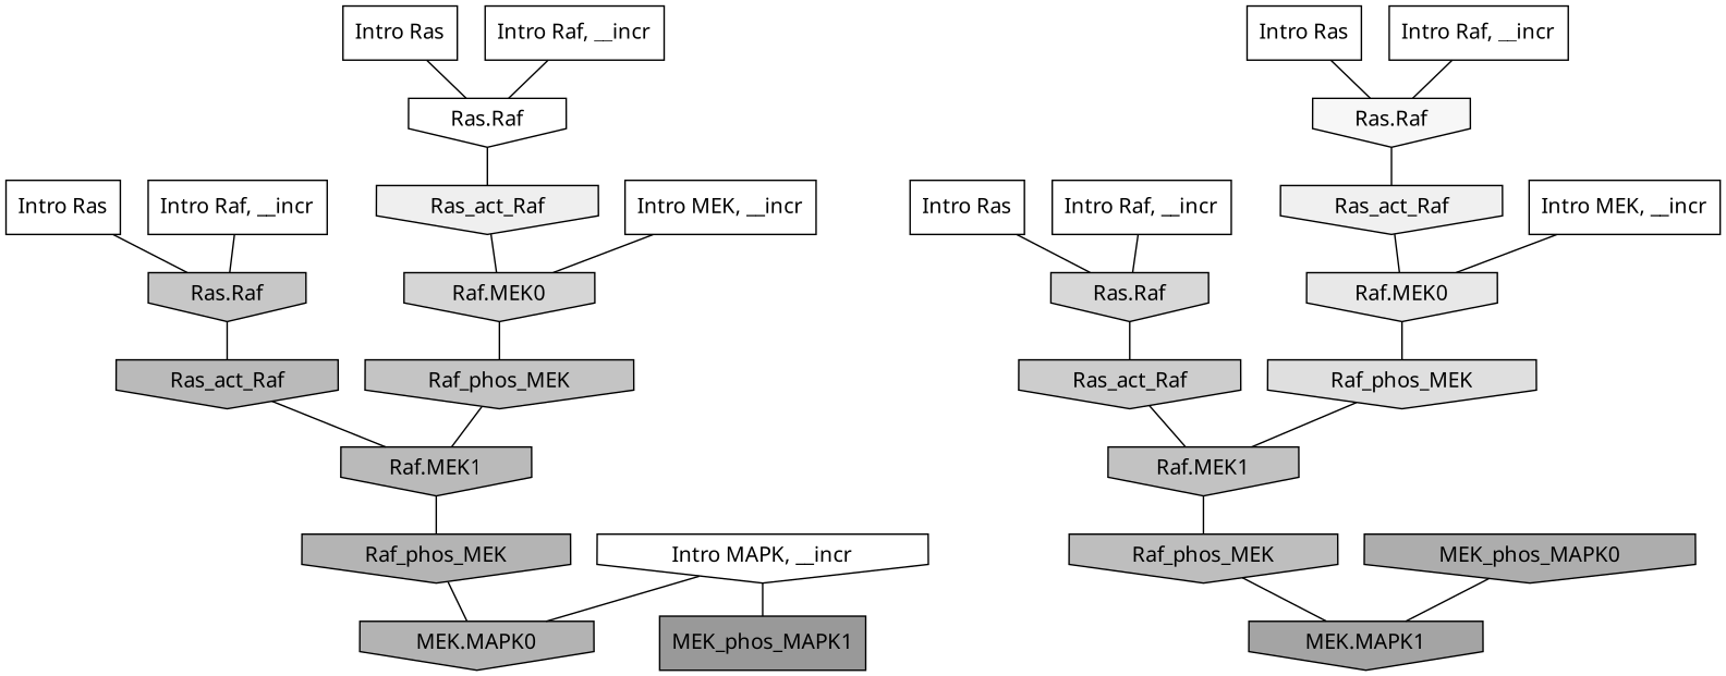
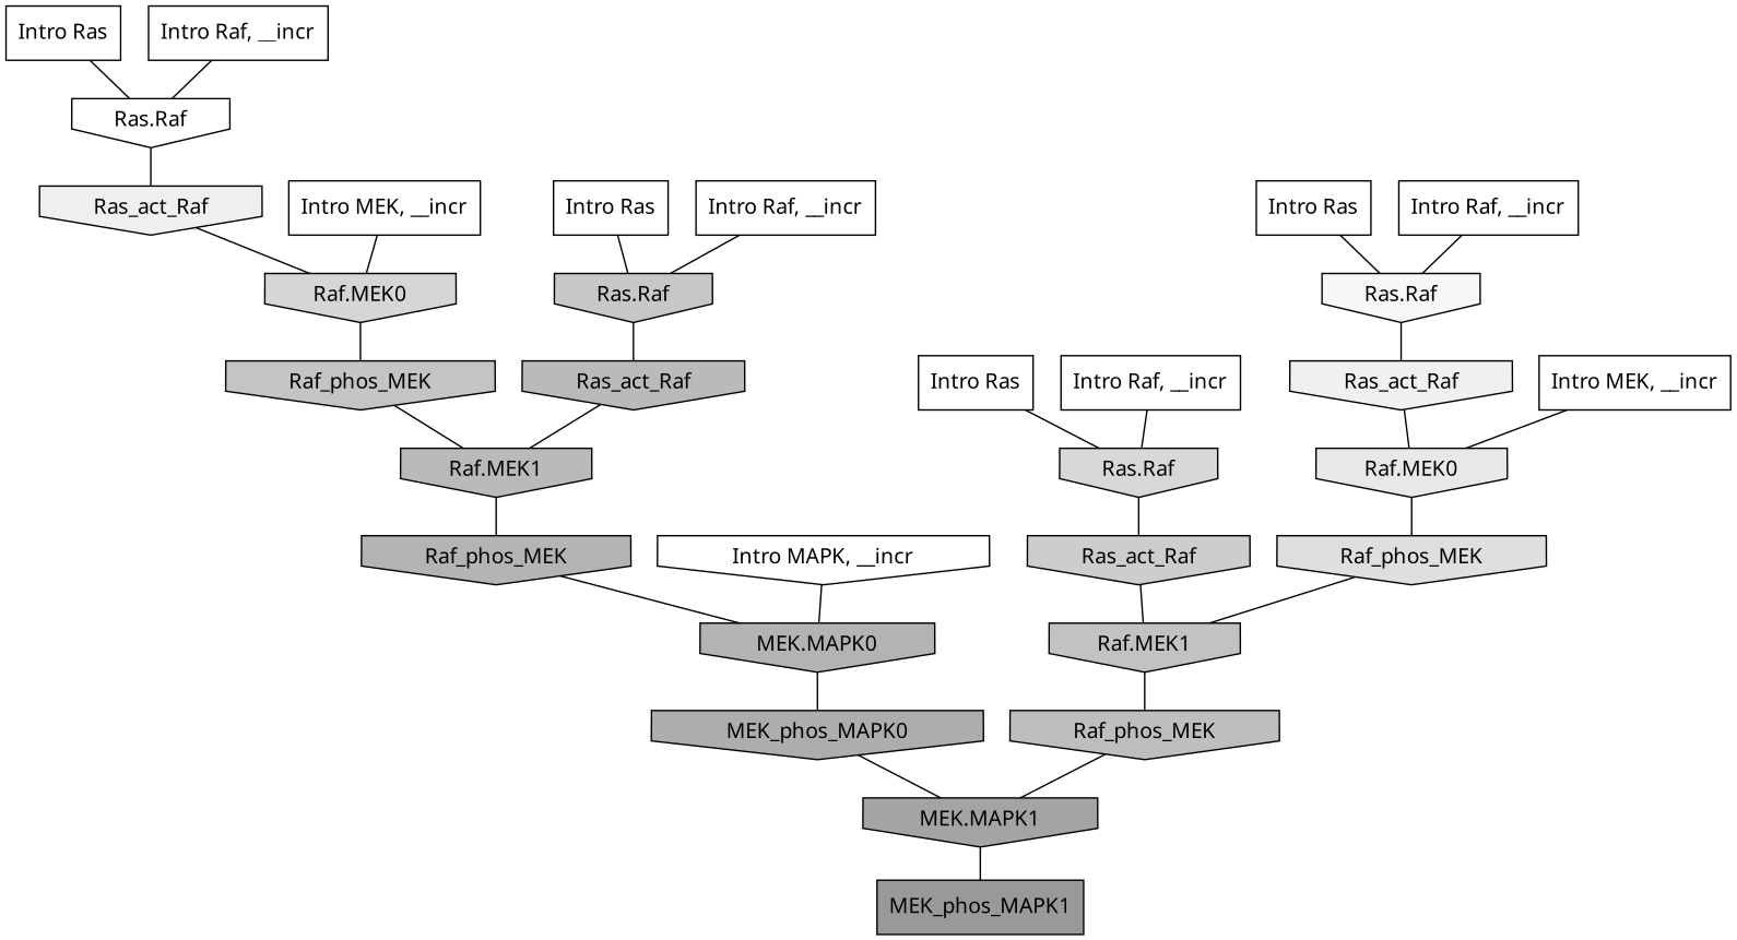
  digraph {
    rankdir=TB
    ranksep=0.30
    node [fillcolor="0.000 0.000 1.000" fontname="CMU Serif" shape=invhouse style=filled]
    edge [color="0.000 0.000 0.000" dir=none fontname="CMU Serif"]
    n1 [label="Intro Ras" shape=rectangle]
    n2 [fillcolor="0.000 0.000 0.781" label="Ras.Raf"]
    n3 [fillcolor="0.000 0.000 0.728" label=Ras_act_Raf]
    n4 [label="Intro Ras" shape=rectangle]
    n5 [fillcolor="0.000 0.000 0.845" label="Ras.Raf"]
    n6 [fillcolor="0.000 0.000 0.804" label=Ras_act_Raf]
    n7 [label="Intro Ras" shape=rectangle]
    n8 [fillcolor="0.000 0.000 0.967" label="Ras.Raf"]
    n9 [fillcolor="0.000 0.000 0.939" label=Ras_act_Raf]
    n10 [label="Intro Ras" shape=rectangle]
    n11 [label="Ras.Raf"]
    n12 [fillcolor="0.000 0.000 0.937" label=Ras_act_Raf]
    n13 [label="Intro Raf, __incr" shape=rectangle]
    n14 [label="Intro Raf, __incr" shape=rectangle]
    n15 [label="Intro Raf, __incr" shape=rectangle]
    n16 [label="Intro Raf, __incr" shape=rectangle]
    n17 [label="Intro MEK, __incr" shape=rectangle]
    n18 [fillcolor="0.000 0.000 0.837" label="Raf.MEK0"]
    n19 [fillcolor="0.000 0.000 0.766" label=Raf_phos_MEK]
    n20 [label="Intro MEK, __incr" shape=rectangle]
    n21 [fillcolor="0.000 0.000 0.909" label="Raf.MEK0"]
    n22 [fillcolor="0.000 0.000 0.873" label=Raf_phos_MEK]
    n23 [label="Intro MAPK, __incr"]
    n24 [fillcolor="0.000 0.000 0.703" label="MEK.MAPK0"]
    n25 [fillcolor="0.000 0.000 0.676" label=MEK_phos_MAPK0]
    n26 [fillcolor="0.000 0.000 0.758" label="Raf.MEK1"]
    n27 [fillcolor="0.000 0.000 0.744" label=Raf_phos_MEK]
    n28 [fillcolor="0.000 0.000 0.728" label="Raf.MEK1"]
    n29 [fillcolor="0.000 0.000 0.705" label=Raf_phos_MEK]
    n30 [fillcolor="0.000 0.000 0.641" label="MEK.MAPK1"]
    n31 [fillcolor="0.000 0.000 0.600" label=MEK_phos_MAPK1 shape=box]
    n1 -> n2
    n2 -> n3
    n3 -> n28
    n4 -> n5
    n5 -> n6
    n6 -> n26
    n7 -> n8
    n8 -> n9
    n9 -> n21
    n10 -> n11
    n11 -> n12
    n12 -> n18
    n13 -> n5
    n14 -> n8
    n15 -> n11
    n16 -> n2
    n17 -> n18
    n18 -> n19
    n19 -> n28
    n20 -> n21
    n21 -> n22
    n22 -> n26
    n23 -> n24
+   n24 -> n25
    n25 -> n30
    n26 -> n27
    n27 -> n30
    n28 -> n29
    n29 -> n24
-   n23 -> n31
+   n30 -> n31
  }
